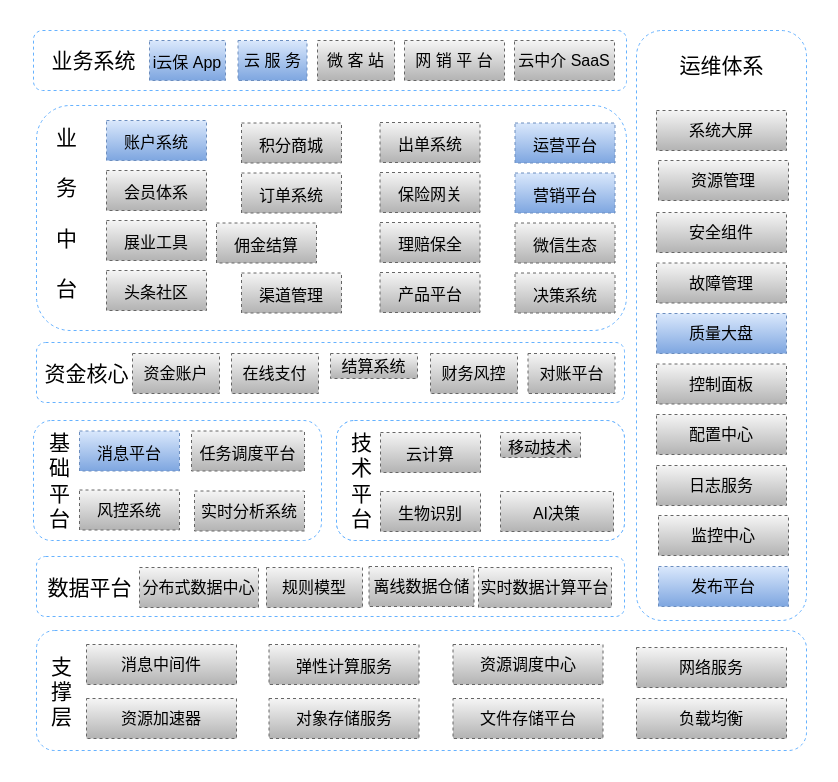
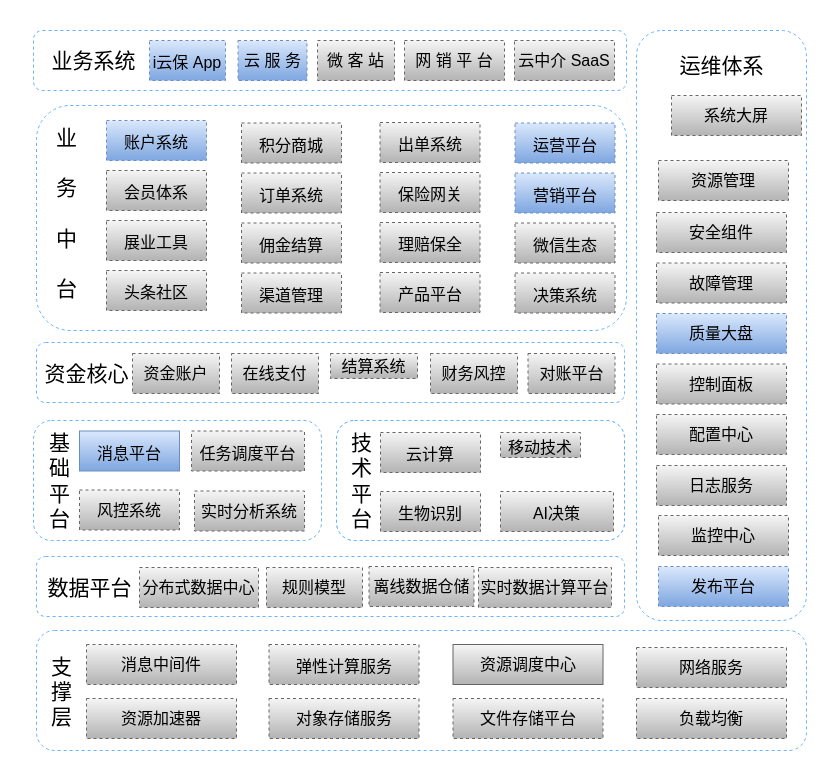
  <mxCell id="0" />
  <mxCell id="1" parent="0" />
  <mxCell id="2" value="" style="rounded=1;whiteSpace=wrap;html=1;strokeColor=#66B2FF;dashed=1;" parent="1" vertex="1"><mxGeometry x="336" y="420" width="288" height="120" as="geometry" /></mxCell>
  <mxCell id="3" value="" style="rounded=0;whiteSpace=wrap;html=1;strokeColor=none;fillColor=none;" parent="1" vertex="1"><mxGeometry x="20" y="20" width="796" height="740" as="geometry" /></mxCell>
  <mxCell id="4" value="" style="rounded=1;whiteSpace=wrap;html=1;strokeColor=#66B2FF;dashed=1;" parent="1" vertex="1"><mxGeometry x="36" y="630" width="770" height="120" as="geometry" /></mxCell>
  <mxCell id="5" value="支&lt;br&gt;撑&lt;br&gt;层" style="text;html=1;resizable=0;autosize=1;align=center;verticalAlign=middle;points=[];fillColor=none;strokeColor=none;rounded=0;dashed=1;fontSize=21;" parent="1" vertex="1"><mxGeometry x="41" y="651" width="40" height="80" as="geometry" /></mxCell>
  <mxCell id="6" value="资源加速器" style="rounded=0;whiteSpace=wrap;html=1;dashed=1;strokeColor=#666666;fontSize=16;fillColor=#f5f5f5;gradientColor=#b3b3b3;" parent="1" vertex="1"><mxGeometry x="86" y="698" width="150" height="40" as="geometry" /></mxCell>
  <mxCell id="7" value="" style="rounded=1;whiteSpace=wrap;html=1;dashed=1;strokeColor=#66B2FF;fontSize=21;" parent="1" vertex="1"><mxGeometry x="636" y="30" width="170" height="590" as="geometry" /></mxCell>
  <mxCell id="8" value="消息中间件&lt;br style=&quot;font-size: 16px&quot;&gt;" style="rounded=0;whiteSpace=wrap;html=1;dashed=1;strokeColor=#666666;fontSize=16;fillColor=#f5f5f5;gradientColor=#b3b3b3;" parent="1" vertex="1"><mxGeometry x="86" y="644" width="150" height="40" as="geometry" /></mxCell>
  <mxCell id="9" value="对象存储服务" style="rounded=0;whiteSpace=wrap;html=1;dashed=1;strokeColor=#666666;fontSize=16;fillColor=#f5f5f5;gradientColor=#b3b3b3;" parent="1" vertex="1"><mxGeometry x="268.5" y="698" width="150" height="40" as="geometry" /></mxCell>
  <mxCell id="10" value="&lt;span style=&quot;font-size: 16px&quot;&gt;弹性计算服务&lt;/span&gt;" style="rounded=0;whiteSpace=wrap;html=1;dashed=1;strokeColor=#666666;fontSize=21;fillColor=#f5f5f5;gradientColor=#b3b3b3;" parent="1" vertex="1"><mxGeometry x="268.5" y="644" width="150" height="40" as="geometry" /></mxCell>
  <mxCell id="11" value="文件存储平台" style="rounded=0;whiteSpace=wrap;html=1;dashed=1;strokeColor=#666666;fontSize=16;fillColor=#f5f5f5;gradientColor=#b3b3b3;" parent="1" vertex="1"><mxGeometry x="452.5" y="698" width="150" height="40" as="geometry" /></mxCell>
- <mxCell id="12" value="资源调度中心" style="rounded=0;whiteSpace=wrap;html=1;dashed=1;strokeColor=#666666;fontSize=16;fillColor=#f5f5f5;gradientColor=#b3b3b3;" parent="1" vertex="1"><mxGeometry x="452.5" y="644" width="150" height="40" as="geometry" /></mxCell>
+ <mxCell id="12" value="资源调度中心" style="rounded=0;whiteSpace=wrap;html=1;dashed=0;strokeColor=#666666;fontSize=16;fillColor=#f5f5f5;gradientColor=#b3b3b3;" parent="1" vertex="1"><mxGeometry x="452.5" y="644" width="150" height="40" as="geometry" /></mxCell>
  <mxCell id="13" value="负载均衡" style="rounded=0;whiteSpace=wrap;html=1;dashed=1;strokeColor=#666666;fontSize=16;fillColor=#f5f5f5;gradientColor=#b3b3b3;" parent="1" vertex="1"><mxGeometry x="636" y="698" width="150" height="40" as="geometry" /></mxCell>
  <mxCell id="14" value="网络服务" style="rounded=0;whiteSpace=wrap;html=1;dashed=1;strokeColor=#666666;fontSize=16;fillColor=#f5f5f5;gradientColor=#b3b3b3;" parent="1" vertex="1"><mxGeometry x="636" y="647" width="150" height="40" as="geometry" /></mxCell>
  <mxCell id="15" value="运维体系" style="text;html=1;resizable=0;autosize=1;align=center;verticalAlign=middle;points=[];fillColor=none;strokeColor=none;rounded=0;dashed=1;fontSize=21;" parent="1" vertex="1"><mxGeometry x="671" y="50" width="100" height="30" as="geometry" /></mxCell>
  <mxCell id="16" value="" style="rounded=1;whiteSpace=wrap;html=1;strokeColor=#66B2FF;dashed=1;" parent="1" vertex="1"><mxGeometry x="33" y="420" width="288" height="120" as="geometry" /></mxCell>
  <mxCell id="17" value="" style="rounded=1;whiteSpace=wrap;html=1;strokeColor=#66B2FF;dashed=1;" parent="1" vertex="1"><mxGeometry x="36" y="556" width="588" height="60" as="geometry" /></mxCell>
  <mxCell id="18" value="" style="rounded=1;whiteSpace=wrap;html=1;strokeColor=#66B2FF;dashed=1;" parent="1" vertex="1"><mxGeometry x="36" y="105" width="590" height="225" as="geometry" /></mxCell>
  <mxCell id="19" value="安全组件" style="rounded=0;whiteSpace=wrap;html=1;dashed=1;strokeColor=#666666;fontSize=16;fillColor=#f5f5f5;gradientColor=#b3b3b3;" parent="1" vertex="1"><mxGeometry x="656" y="212" width="130" height="40" as="geometry" /></mxCell>
  <mxCell id="20" value="发布平台" style="rounded=0;whiteSpace=wrap;html=1;dashed=1;strokeColor=#6c8ebf;fontSize=16;fillColor=#dae8fc;gradientColor=#7ea6e0;" parent="1" vertex="1"><mxGeometry x="658" y="566" width="130" height="40" as="geometry" /></mxCell>
  <mxCell id="21" value="监控中心" style="rounded=0;whiteSpace=wrap;html=1;dashed=1;strokeColor=#666666;fontSize=16;fillColor=#f5f5f5;gradientColor=#b3b3b3;" parent="1" vertex="1"><mxGeometry x="658" y="515" width="130" height="40" as="geometry" /></mxCell>
  <mxCell id="22" value="日志服务" style="rounded=0;whiteSpace=wrap;html=1;dashed=1;strokeColor=#666666;fontSize=16;fillColor=#f5f5f5;gradientColor=#b3b3b3;" parent="1" vertex="1"><mxGeometry x="656" y="465" width="130" height="40" as="geometry" /></mxCell>
  <mxCell id="23" value="配置中心" style="rounded=0;whiteSpace=wrap;html=1;dashed=1;strokeColor=#666666;fontSize=16;fillColor=#f5f5f5;gradientColor=#b3b3b3;" parent="1" vertex="1"><mxGeometry x="656" y="414" width="130" height="40" as="geometry" /></mxCell>
  <mxCell id="24" value="质量大盘" style="rounded=0;whiteSpace=wrap;html=1;dashed=1;strokeColor=#6c8ebf;fontSize=16;fillColor=#dae8fc;gradientColor=#7ea6e0;" parent="1" vertex="1"><mxGeometry x="656" y="313" width="130" height="40" as="geometry" /></mxCell>
  <mxCell id="25" value="故障管理" style="rounded=0;whiteSpace=wrap;html=1;dashed=1;strokeColor=#666666;fontSize=16;fillColor=#f5f5f5;gradientColor=#b3b3b3;" parent="1" vertex="1"><mxGeometry x="656" y="262.5" width="130" height="40" as="geometry" /></mxCell>
  <mxCell id="26" value="资源管理" style="rounded=0;whiteSpace=wrap;html=1;dashed=1;strokeColor=#666666;fontSize=16;fillColor=#f5f5f5;gradientColor=#b3b3b3;" parent="1" vertex="1"><mxGeometry x="658" y="160" width="130" height="40" as="geometry" /></mxCell>
  <mxCell id="27" value="基&lt;br&gt;础&lt;br&gt;平&lt;br&gt;台&lt;br&gt;" style="text;html=1;resizable=0;autosize=1;align=center;verticalAlign=middle;points=[];fillColor=none;strokeColor=none;rounded=0;dashed=1;fontSize=21;" parent="1" vertex="1"><mxGeometry x="39" y="425" width="40" height="110" as="geometry" /></mxCell>
  <mxCell id="28" value="分布式数据中心" style="rounded=0;whiteSpace=wrap;html=1;dashed=1;strokeColor=#666666;fontSize=16;fillColor=#f5f5f5;gradientColor=#b3b3b3;" parent="1" vertex="1"><mxGeometry x="139" y="567" width="119" height="40" as="geometry" /></mxCell>
- <mxCell id="29" value="&lt;span style=&quot;font-size: 16px&quot;&gt;消息平台&lt;/span&gt;" style="rounded=0;whiteSpace=wrap;html=1;dashed=1;strokeColor=#6c8ebf;fontSize=21;fillColor=#dae8fc;gradientColor=#7ea6e0;" parent="1" vertex="1"><mxGeometry x="79" y="430.5" width="100" height="40" as="geometry" /></mxCell>
+ <mxCell id="29" value="&lt;span style=&quot;font-size: 16px&quot;&gt;消息平台&lt;/span&gt;" style="rounded=0;whiteSpace=wrap;html=1;dashed=0;strokeColor=#6c8ebf;fontSize=21;fillColor=#dae8fc;gradientColor=#7ea6e0;" parent="1" vertex="1"><mxGeometry x="79" y="430.5" width="100" height="40" as="geometry" /></mxCell>
  <mxCell id="30" value="&lt;span style=&quot;font-size: 16px&quot;&gt;任务调度平台&lt;/span&gt;" style="rounded=0;whiteSpace=wrap;html=1;dashed=1;strokeColor=#666666;fontSize=21;fillColor=#f5f5f5;gradientColor=#b3b3b3;" parent="1" vertex="1"><mxGeometry x="191" y="430.5" width="113" height="40" as="geometry" /></mxCell>
  <mxCell id="31" value="&lt;span style=&quot;font-size: 16px;&quot;&gt;风控系统&lt;/span&gt;" style="rounded=0;whiteSpace=wrap;html=1;dashed=1;strokeColor=#666666;fontSize=16;fillColor=#f5f5f5;gradientColor=#b3b3b3;" parent="1" vertex="1"><mxGeometry x="79" y="489.5" width="100" height="40" as="geometry" /></mxCell>
  <mxCell id="32" value="&lt;span style=&quot;font-size: 16px;&quot;&gt;实时分析系统&lt;/span&gt;" style="rounded=0;whiteSpace=wrap;html=1;dashed=1;strokeColor=#666666;fontSize=16;fillColor=#f5f5f5;gradientColor=#b3b3b3;" parent="1" vertex="1"><mxGeometry x="194" y="490.5" width="110" height="40" as="geometry" /></mxCell>
  <mxCell id="33" value="数据平台" style="text;html=1;resizable=0;autosize=1;align=center;verticalAlign=middle;points=[];fillColor=none;strokeColor=none;rounded=0;dashed=1;fontSize=21;" parent="1" vertex="1"><mxGeometry x="39" y="572" width="100" height="30" as="geometry" /></mxCell>
  <mxCell id="34" value="" style="rounded=1;whiteSpace=wrap;html=1;strokeColor=#66B2FF;dashed=1;" parent="1" vertex="1"><mxGeometry x="336" y="420" width="288" height="120" as="geometry" /></mxCell>
  <mxCell id="35" value="&lt;span style=&quot;font-size: 16px&quot;&gt;云计算&lt;/span&gt;" style="rounded=0;whiteSpace=wrap;html=1;dashed=1;strokeColor=#666666;fontSize=21;fillColor=#f5f5f5;gradientColor=#b3b3b3;" parent="1" vertex="1"><mxGeometry x="380" y="432" width="100" height="40" as="geometry" /></mxCell>
  <mxCell id="36" value="技&lt;br&gt;术&lt;br&gt;平&lt;br&gt;台&lt;br&gt;" style="text;html=1;resizable=0;autosize=1;align=center;verticalAlign=middle;points=[];fillColor=none;strokeColor=none;rounded=0;dashed=1;fontSize=21;" parent="1" vertex="1"><mxGeometry x="341" y="425" width="40" height="110" as="geometry" /></mxCell>
  <mxCell id="37" value="&lt;font style=&quot;font-size: 16px&quot;&gt;移动技术&lt;/font&gt;" style="rounded=0;whiteSpace=wrap;html=1;dashed=1;strokeColor=#666666;fontSize=21;fillColor=#f5f5f5;gradientColor=#b3b3b3;" parent="1" vertex="1"><mxGeometry x="500" y="432" width="80" height="25" as="geometry" /></mxCell>
  <mxCell id="38" value="&lt;span style=&quot;font-size: 16px&quot;&gt;生物识别&lt;/span&gt;" style="rounded=0;whiteSpace=wrap;html=1;dashed=1;strokeColor=#666666;fontSize=21;fillColor=#f5f5f5;gradientColor=#b3b3b3;" parent="1" vertex="1"><mxGeometry x="380" y="491" width="100" height="40" as="geometry" /></mxCell>
  <mxCell id="39" value="&lt;span style=&quot;font-size: 16px&quot;&gt;AI决策&lt;/span&gt;" style="rounded=0;whiteSpace=wrap;html=1;dashed=1;strokeColor=#666666;fontSize=21;fillColor=#f5f5f5;gradientColor=#b3b3b3;" parent="1" vertex="1"><mxGeometry x="500" y="491" width="113" height="40" as="geometry" /></mxCell>
  <mxCell id="40" value="离线数据仓储" style="rounded=0;whiteSpace=wrap;html=1;dashed=1;strokeColor=#666666;fontSize=16;fillColor=#f5f5f5;gradientColor=#b3b3b3;" parent="1" vertex="1"><mxGeometry x="368.5" y="566" width="105" height="40" as="geometry" /></mxCell>
  <mxCell id="41" value="实时数据计算平台" style="rounded=0;whiteSpace=wrap;html=1;dashed=1;strokeColor=#666666;fontSize=16;fillColor=#f5f5f5;gradientColor=#b3b3b3;" parent="1" vertex="1"><mxGeometry x="478" y="567" width="133" height="40" as="geometry" /></mxCell>
  <mxCell id="42" value="" style="rounded=1;whiteSpace=wrap;html=1;strokeColor=#66B2FF;dashed=1;" parent="1" vertex="1"><mxGeometry x="36" y="342" width="588" height="60" as="geometry" /></mxCell>
  <mxCell id="43" value="资金账户" style="rounded=0;whiteSpace=wrap;html=1;dashed=1;strokeColor=#666666;fontSize=16;fillColor=#f5f5f5;gradientColor=#b3b3b3;" parent="1" vertex="1"><mxGeometry x="132" y="353" width="87" height="40" as="geometry" /></mxCell>
  <mxCell id="44" value="资金核心" style="text;html=1;resizable=0;autosize=1;align=center;verticalAlign=middle;points=[];fillColor=none;strokeColor=none;rounded=0;dashed=1;fontSize=21;" parent="1" vertex="1"><mxGeometry x="39" y="358" width="94" height="29" as="geometry" /></mxCell>
  <mxCell id="45" value="在线支付" style="rounded=0;whiteSpace=wrap;html=1;dashed=1;strokeColor=#666666;fontSize=16;fillColor=#f5f5f5;gradientColor=#b3b3b3;" parent="1" vertex="1"><mxGeometry x="231" y="353" width="87" height="40" as="geometry" /></mxCell>
  <mxCell id="46" value="结算系统" style="rounded=0;whiteSpace=wrap;html=1;dashed=1;strokeColor=#666666;fontSize=16;fillColor=#f5f5f5;gradientColor=#b3b3b3;" parent="1" vertex="1"><mxGeometry x="330" y="353" width="87" height="25" as="geometry" /></mxCell>
  <mxCell id="47" value="对账平台" style="rounded=0;whiteSpace=wrap;html=1;dashed=1;strokeColor=#666666;fontSize=16;fillColor=#f5f5f5;gradientColor=#b3b3b3;" parent="1" vertex="1"><mxGeometry x="527.5" y="353" width="87" height="40" as="geometry" /></mxCell>
  <mxCell id="48" value="财务风控" style="rounded=0;whiteSpace=wrap;html=1;dashed=1;strokeColor=#666666;fontSize=16;fillColor=#f5f5f5;gradientColor=#b3b3b3;" parent="1" vertex="1"><mxGeometry x="430" y="353" width="87" height="40" as="geometry" /></mxCell>
  <mxCell id="49" value="业&lt;br&gt;&lt;br&gt;务&lt;br&gt;&lt;br&gt;中&lt;br&gt;&lt;br&gt;台&lt;br&gt;&lt;br&gt;" style="text;html=1;resizable=0;autosize=1;align=center;verticalAlign=middle;points=[];fillColor=none;strokeColor=none;rounded=0;dashed=1;fontSize=21;" parent="1" vertex="1"><mxGeometry x="50" y="122.5" width="31" height="204" as="geometry" /></mxCell>
  <mxCell id="50" value="&lt;span style=&quot;font-size: 16px&quot;&gt;头条社区&lt;/span&gt;" style="rounded=0;whiteSpace=wrap;html=1;dashed=1;strokeColor=#666666;fontSize=21;fillColor=#f5f5f5;gradientColor=#b3b3b3;" parent="1" vertex="1"><mxGeometry x="106" y="270" width="100" height="40" as="geometry" /></mxCell>
  <mxCell id="51" value="&lt;span style=&quot;font-size: 16px&quot;&gt;展业工具&lt;/span&gt;" style="rounded=0;whiteSpace=wrap;html=1;dashed=1;strokeColor=#666666;fontSize=21;fillColor=#f5f5f5;gradientColor=#b3b3b3;" parent="1" vertex="1"><mxGeometry x="106" y="220" width="100" height="40" as="geometry" /></mxCell>
  <mxCell id="52" value="&lt;span style=&quot;font-size: 16px&quot;&gt;会员体系&lt;/span&gt;" style="rounded=0;whiteSpace=wrap;html=1;dashed=1;strokeColor=#666666;fontSize=21;fillColor=#f5f5f5;gradientColor=#b3b3b3;" parent="1" vertex="1"><mxGeometry x="106" y="170" width="100" height="40" as="geometry" /></mxCell>
  <mxCell id="53" value="&lt;span style=&quot;font-size: 16px&quot;&gt;账户系统&lt;/span&gt;" style="rounded=0;whiteSpace=wrap;html=1;dashed=1;strokeColor=#6c8ebf;fontSize=21;fillColor=#dae8fc;gradientColor=#7ea6e0;" parent="1" vertex="1"><mxGeometry x="106" y="120" width="100" height="40" as="geometry" /></mxCell>
  <mxCell id="54" value="&lt;span style=&quot;font-size: 16px&quot;&gt;渠道管理&lt;/span&gt;" style="rounded=0;whiteSpace=wrap;html=1;dashed=1;strokeColor=#666666;fontSize=21;fillColor=#f5f5f5;gradientColor=#b3b3b3;" parent="1" vertex="1"><mxGeometry x="241" y="272.5" width="100" height="40" as="geometry" /></mxCell>
- <mxCell id="55" value="&lt;span style=&quot;font-size: 16px&quot;&gt;佣金结算&lt;/span&gt;" style="rounded=0;whiteSpace=wrap;html=1;dashed=1;strokeColor=#666666;fontSize=21;fillColor=#f5f5f5;gradientColor=#b3b3b3;" parent="1" vertex="1"><mxGeometry x="216" y="222.5" width="100" height="40" as="geometry" /></mxCell>
+ <mxCell id="55" value="&lt;span style=&quot;font-size: 16px&quot;&gt;佣金结算&lt;/span&gt;" style="rounded=0;whiteSpace=wrap;html=1;dashed=1;strokeColor=#666666;fontSize=21;fillColor=#f5f5f5;gradientColor=#b3b3b3;" parent="1" vertex="1"><mxGeometry x="241" y="222.5" width="100" height="40" as="geometry" /></mxCell>
  <mxCell id="56" value="&lt;span style=&quot;font-size: 16px&quot;&gt;订单系统&lt;/span&gt;" style="rounded=0;whiteSpace=wrap;html=1;dashed=1;strokeColor=#666666;fontSize=21;fillColor=#f5f5f5;gradientColor=#b3b3b3;" parent="1" vertex="1"><mxGeometry x="241" y="172.5" width="100" height="40" as="geometry" /></mxCell>
  <mxCell id="57" value="&lt;span style=&quot;font-size: 16px&quot;&gt;积分商城&lt;/span&gt;" style="rounded=0;whiteSpace=wrap;html=1;dashed=1;strokeColor=#666666;fontSize=21;fillColor=#f5f5f5;gradientColor=#b3b3b3;" parent="1" vertex="1"><mxGeometry x="241" y="122.5" width="100" height="40" as="geometry" /></mxCell>
  <mxCell id="58" value="&lt;span style=&quot;font-size: 16px&quot;&gt;产品平台&lt;/span&gt;" style="rounded=0;whiteSpace=wrap;html=1;dashed=1;strokeColor=#666666;fontSize=21;fillColor=#f5f5f5;gradientColor=#b3b3b3;" parent="1" vertex="1"><mxGeometry x="379.5" y="272" width="100" height="40" as="geometry" /></mxCell>
  <mxCell id="59" value="&lt;span style=&quot;font-size: 16px&quot;&gt;理赔保全&lt;/span&gt;" style="rounded=0;whiteSpace=wrap;html=1;dashed=1;strokeColor=#666666;fontSize=21;fillColor=#f5f5f5;gradientColor=#b3b3b3;" parent="1" vertex="1"><mxGeometry x="379.5" y="222" width="100" height="40" as="geometry" /></mxCell>
  <mxCell id="60" value="&lt;span style=&quot;font-size: 16px&quot;&gt;保险网关&lt;/span&gt;" style="rounded=0;whiteSpace=wrap;html=1;dashed=1;strokeColor=#666666;fontSize=21;fillColor=#f5f5f5;gradientColor=#b3b3b3;" parent="1" vertex="1"><mxGeometry x="379.5" y="172" width="100" height="40" as="geometry" /></mxCell>
  <mxCell id="61" value="&lt;span style=&quot;font-size: 16px&quot;&gt;出单系统&lt;/span&gt;" style="rounded=0;whiteSpace=wrap;html=1;dashed=1;strokeColor=#666666;fontSize=21;fillColor=#f5f5f5;gradientColor=#b3b3b3;" parent="1" vertex="1"><mxGeometry x="379.5" y="122" width="100" height="40" as="geometry" /></mxCell>
  <mxCell id="62" value="&lt;span style=&quot;font-size: 16px&quot;&gt;决策系统&lt;/span&gt;" style="rounded=0;whiteSpace=wrap;html=1;dashed=1;strokeColor=#666666;fontSize=21;fillColor=#f5f5f5;gradientColor=#b3b3b3;" parent="1" vertex="1"><mxGeometry x="514.5" y="272.5" width="100" height="40" as="geometry" /></mxCell>
  <mxCell id="63" value="&lt;span style=&quot;font-size: 16px&quot;&gt;微信生态&lt;/span&gt;" style="rounded=0;whiteSpace=wrap;html=1;dashed=1;strokeColor=#666666;fontSize=21;fillColor=#f5f5f5;gradientColor=#b3b3b3;" parent="1" vertex="1"><mxGeometry x="514.5" y="222.5" width="100" height="40" as="geometry" /></mxCell>
  <mxCell id="64" value="&lt;span style=&quot;font-size: 16px&quot;&gt;营销平台&lt;/span&gt;" style="rounded=0;whiteSpace=wrap;html=1;dashed=1;strokeColor=#6c8ebf;fontSize=21;fillColor=#dae8fc;gradientColor=#7ea6e0;" parent="1" vertex="1"><mxGeometry x="514.5" y="172.5" width="100" height="40" as="geometry" /></mxCell>
  <mxCell id="65" value="&lt;span style=&quot;font-size: 16px&quot;&gt;运营平台&lt;/span&gt;" style="rounded=0;whiteSpace=wrap;html=1;dashed=1;strokeColor=#6c8ebf;fontSize=21;fillColor=#dae8fc;gradientColor=#7ea6e0;" parent="1" vertex="1"><mxGeometry x="514.5" y="122.5" width="100" height="40" as="geometry" /></mxCell>
  <mxCell id="66" value="" style="rounded=1;whiteSpace=wrap;html=1;strokeColor=#66B2FF;dashed=1;" parent="1" vertex="1"><mxGeometry x="33" y="30" width="593" height="60" as="geometry" /></mxCell>
  <mxCell id="67" value="业务系统" style="text;html=1;resizable=0;autosize=1;align=center;verticalAlign=middle;points=[];fillColor=none;strokeColor=none;rounded=0;dashed=1;fontSize=21;" parent="1" vertex="1"><mxGeometry x="46" y="45" width="94" height="29" as="geometry" /></mxCell>
  <mxCell id="68" value="&lt;span style=&quot;font-size: 16px&quot;&gt;i云保 App&lt;/span&gt;" style="rounded=0;whiteSpace=wrap;html=1;dashed=1;strokeColor=#6c8ebf;fontSize=21;fillColor=#dae8fc;gradientColor=#7ea6e0;" parent="1" vertex="1"><mxGeometry x="149" y="40" width="76" height="40" as="geometry" /></mxCell>
  <mxCell id="69" value="&lt;span style=&quot;font-size: 16px;&quot;&gt;云 服 务&lt;/span&gt;&lt;br style=&quot;font-size: 16px;&quot;&gt;" style="rounded=0;whiteSpace=wrap;html=1;dashed=1;strokeColor=#6c8ebf;fontSize=16;fillColor=#dae8fc;gradientColor=#7ea6e0;" parent="1" vertex="1"><mxGeometry x="237.5" y="40" width="69" height="40" as="geometry" /></mxCell>
  <mxCell id="70" value="网 销 平 台&lt;br style=&quot;font-size: 16px&quot;&gt;" style="rounded=0;whiteSpace=wrap;html=1;dashed=1;strokeColor=#666666;fontSize=16;fillColor=#f5f5f5;gradientColor=#b3b3b3;" parent="1" vertex="1"><mxGeometry x="404" y="40" width="100" height="40" as="geometry" /></mxCell>
  <mxCell id="71" value="云中介 SaaS&lt;br style=&quot;font-size: 16px&quot;&gt;" style="rounded=0;whiteSpace=wrap;html=1;dashed=1;strokeColor=#666666;fontSize=16;fillColor=#f5f5f5;gradientColor=#b3b3b3;" parent="1" vertex="1"><mxGeometry x="514" y="40" width="100" height="40" as="geometry" /></mxCell>
- <mxCell id="72" value="系统大屏" style="rounded=0;whiteSpace=wrap;html=1;dashed=1;strokeColor=#666666;fontSize=16;fillColor=#f5f5f5;gradientColor=#b3b3b3;" parent="1" vertex="1"><mxGeometry x="656" y="110" width="130" height="40" as="geometry" /></mxCell>
+ <mxCell id="72" value="系统大屏" style="rounded=0;whiteSpace=wrap;html=1;dashed=1;strokeColor=#666666;fontSize=16;fillColor=#f5f5f5;gradientColor=#b3b3b3;" parent="1" vertex="1"><mxGeometry x="671" y="95" width="130" height="40" as="geometry" /></mxCell>
  <mxCell id="73" value="&lt;span style=&quot;font-size: 16px&quot;&gt;微 客 站&lt;/span&gt;&lt;br style=&quot;font-size: 16px&quot;&gt;" style="rounded=0;whiteSpace=wrap;html=1;dashed=1;strokeColor=#666666;fontSize=16;fillColor=#f5f5f5;gradientColor=#b3b3b3;" parent="1" vertex="1"><mxGeometry x="317" y="40" width="77" height="40" as="geometry" /></mxCell>
  <mxCell id="74" value="规则模型" style="rounded=0;whiteSpace=wrap;html=1;dashed=1;strokeColor=#666666;fontSize=16;fillColor=#f5f5f5;gradientColor=#b3b3b3;" parent="1" vertex="1"><mxGeometry x="266" y="567" width="96" height="40" as="geometry" /></mxCell>
  <mxCell id="75" value="控制面板" style="rounded=0;whiteSpace=wrap;html=1;dashed=1;strokeColor=#666666;fontSize=16;fillColor=#f5f5f5;gradientColor=#b3b3b3;" parent="1" vertex="1"><mxGeometry x="656" y="363.5" width="130" height="40" as="geometry" /></mxCell>
